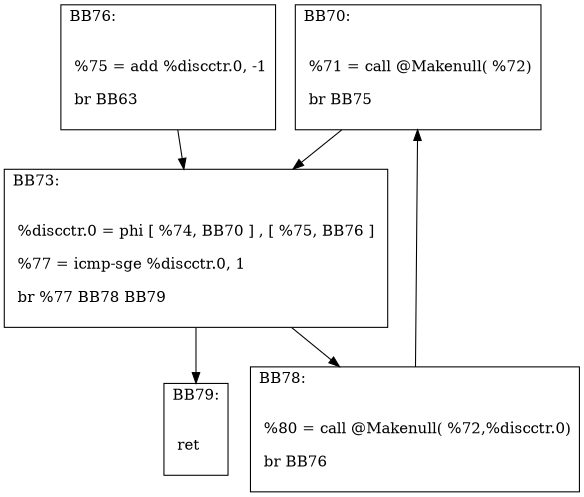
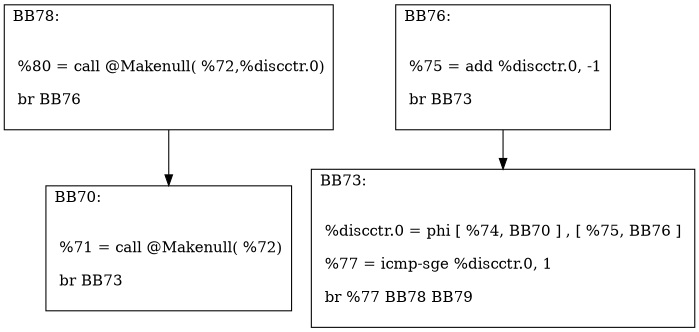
  digraph {
    node [shape=record]
-   n1 [label="{BB70:\l\l\n             %71 = call @Makenull( %72)\l\n             br BB75\l\n             }"]
+   n1 [label="{BB70:\l\l\n             %71 = call @Makenull( %72)\l\n             br BB73\l\n             }"]
    n2 [label="{BB73:\l\l\n             %discctr.0 = phi [ %74, BB70 ] , [ %75, BB76 ] \l\n             %77 = icmp-sge %discctr.0, 1\l\n             br %77 BB78 BB79\l\n             }"]
    n3 [label="{BB78:\l\l\n             %80 = call @Makenull( %72,%discctr.0)\l\n             br BB76\l\n             }"]
-   n4 [label="{BB79:\l\l\n             ret\l\n             }"]
-   n5 [label="{BB76:\l\l\n             %75 = add %discctr.0, -1\l\n             br BB63\l\n             }"]
-   n1 -> n2
-   n2 -> n3
-   n2 -> n4
+   n5 [label="{BB76:\l\l\n             %75 = add %discctr.0, -1\l\n             br BB73\l\n             }"]
    n3 -> n1
    n5 -> n2
  }
